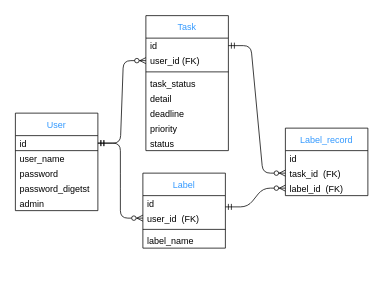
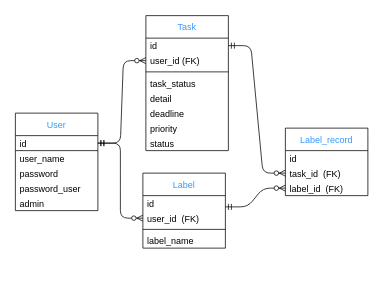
  <mxCell id="0" />
  <mxCell id="1" parent="0" />
  <mxCell id="2" value="" style="group" parent="1" vertex="1" connectable="0"><mxGeometry x="20" y="150" width="110" height="130" as="geometry" /></mxCell>
  <mxCell id="3" value="User" style="swimlane;fontStyle=0;childLayout=stackLayout;horizontal=1;startSize=30;horizontalStack=0;resizeParent=1;resizeParentMax=0;resizeLast=0;collapsible=1;marginBottom=0;align=center;fontSize=12;verticalAlign=middle;fontColor=#3399FF;" parent="2" vertex="1"><mxGeometry width="110" height="130" as="geometry" /></mxCell>
  <mxCell id="4" value="id" style="text;strokeColor=none;fillColor=none;spacingLeft=4;spacingRight=4;overflow=hidden;rotatable=0;points=[[0,0.5],[1,0.5]];portConstraint=eastwest;fontSize=12;verticalAlign=middle;" parent="3" vertex="1"><mxGeometry y="30" width="110" height="20" as="geometry" /></mxCell>
  <mxCell id="5" value="user_name" style="text;strokeColor=none;fillColor=none;spacingLeft=4;spacingRight=4;overflow=hidden;rotatable=0;points=[[0,0.5],[1,0.5]];portConstraint=eastwest;fontSize=12;verticalAlign=middle;" parent="3" vertex="1"><mxGeometry y="50" width="110" height="20" as="geometry" /></mxCell>
  <mxCell id="6" value="password" style="text;strokeColor=none;fillColor=none;spacingLeft=4;spacingRight=4;overflow=hidden;rotatable=0;points=[[0,0.5],[1,0.5]];portConstraint=eastwest;fontSize=12;verticalAlign=middle;" parent="3" vertex="1"><mxGeometry y="70" width="110" height="20" as="geometry" /></mxCell>
- <mxCell id="7" value="password_digetst" style="text;strokeColor=none;fillColor=none;spacingLeft=4;spacingRight=4;overflow=hidden;rotatable=0;points=[[0,0.5],[1,0.5]];portConstraint=eastwest;fontSize=12;verticalAlign=middle;" parent="3" vertex="1"><mxGeometry y="90" width="110" height="20" as="geometry" /></mxCell>
+ <mxCell id="7" value="password_user" style="text;strokeColor=none;fillColor=none;spacingLeft=4;spacingRight=4;overflow=hidden;rotatable=0;points=[[0,0.5],[1,0.5]];portConstraint=eastwest;fontSize=12;verticalAlign=middle;" parent="3" vertex="1"><mxGeometry y="90" width="110" height="20" as="geometry" /></mxCell>
  <mxCell id="8" value="admin" style="text;strokeColor=none;fillColor=none;spacingLeft=4;spacingRight=4;overflow=hidden;rotatable=0;points=[[0,0.5],[1,0.5]];portConstraint=eastwest;fontSize=12;verticalAlign=middle;" parent="3" vertex="1"><mxGeometry y="110" width="110" height="20" as="geometry" /></mxCell>
  <mxCell id="9" value="" style="line;strokeWidth=1;rotatable=0;dashed=0;labelPosition=right;align=left;verticalAlign=middle;spacingTop=0;spacingLeft=6;points=[];portConstraint=eastwest;fontSize=12;" parent="2" vertex="1"><mxGeometry y="45" width="110" height="10" as="geometry" /></mxCell>
  <mxCell id="10" value="" style="group" parent="1" vertex="1" connectable="0"><mxGeometry x="204" y="20" width="110" height="180" as="geometry" /></mxCell>
  <mxCell id="11" value="Task" style="swimlane;fontStyle=0;childLayout=stackLayout;horizontal=1;startSize=30;horizontalStack=0;resizeParent=1;resizeParentMax=0;resizeLast=0;collapsible=1;marginBottom=0;align=center;fontSize=12;verticalAlign=middle;fontColor=#3399FF;" parent="10" vertex="1"><mxGeometry x="-10" width="110" height="180" as="geometry"><mxRectangle width="60" height="30" as="alternateBounds" /></mxGeometry></mxCell>
  <mxCell id="12" value="id" style="text;strokeColor=none;fillColor=none;spacingLeft=4;spacingRight=4;overflow=hidden;rotatable=0;points=[[0,0.5],[1,0.5]];portConstraint=eastwest;fontSize=12;verticalAlign=middle;" parent="11" vertex="1"><mxGeometry y="30" width="110" height="20" as="geometry" /></mxCell>
  <mxCell id="13" value="user_id (FK)" style="text;strokeColor=none;fillColor=none;spacingLeft=4;spacingRight=4;overflow=hidden;rotatable=0;points=[[0,0.5],[1,0.5]];portConstraint=eastwest;fontSize=12;verticalAlign=middle;" parent="11" vertex="1"><mxGeometry y="50" width="110" height="20" as="geometry" /></mxCell>
  <mxCell id="14" value="" style="line;strokeWidth=1;rotatable=0;dashed=0;labelPosition=right;align=left;verticalAlign=middle;spacingTop=0;spacingLeft=6;points=[];portConstraint=eastwest;fontSize=12;" parent="11" vertex="1"><mxGeometry y="70" width="110" height="10" as="geometry" /></mxCell>
  <mxCell id="15" value="task_status" style="text;strokeColor=none;fillColor=none;spacingLeft=4;spacingRight=4;overflow=hidden;rotatable=0;points=[[0,0.5],[1,0.5]];portConstraint=eastwest;fontSize=12;verticalAlign=middle;" parent="11" vertex="1"><mxGeometry y="80" width="110" height="20" as="geometry" /></mxCell>
  <mxCell id="16" value="detail" style="text;strokeColor=none;fillColor=none;spacingLeft=4;spacingRight=4;overflow=hidden;rotatable=0;points=[[0,0.5],[1,0.5]];portConstraint=eastwest;fontSize=12;verticalAlign=middle;" parent="11" vertex="1"><mxGeometry y="100" width="110" height="20" as="geometry" /></mxCell>
  <mxCell id="17" value="deadline" style="text;strokeColor=none;fillColor=none;spacingLeft=4;spacingRight=4;overflow=hidden;rotatable=0;points=[[0,0.5],[1,0.5]];portConstraint=eastwest;fontSize=12;verticalAlign=middle;" parent="11" vertex="1"><mxGeometry y="120" width="110" height="20" as="geometry" /></mxCell>
  <mxCell id="18" value="priority" style="text;strokeColor=none;fillColor=none;spacingLeft=4;spacingRight=4;overflow=hidden;rotatable=0;points=[[0,0.5],[1,0.5]];portConstraint=eastwest;fontSize=12;verticalAlign=middle;" parent="11" vertex="1"><mxGeometry y="140" width="110" height="20" as="geometry" /></mxCell>
  <mxCell id="19" value="status" style="text;strokeColor=none;fillColor=none;spacingLeft=4;spacingRight=4;overflow=hidden;rotatable=0;points=[[0,0.5],[1,0.5]];portConstraint=eastwest;fontSize=12;verticalAlign=middle;" parent="11" vertex="1"><mxGeometry y="160" width="110" height="20" as="geometry" /></mxCell>
  <mxCell id="20" value="" style="group" parent="1" vertex="1" connectable="0"><mxGeometry x="190" y="230" width="110" height="130" as="geometry" /></mxCell>
  <mxCell id="21" value="Label" style="swimlane;fontStyle=0;childLayout=stackLayout;horizontal=1;startSize=30;horizontalStack=0;resizeParent=1;resizeParentMax=0;resizeLast=0;collapsible=1;marginBottom=0;align=center;fontSize=12;verticalAlign=middle;fontColor=#3399FF;" parent="20" vertex="1"><mxGeometry width="110" height="100" as="geometry" /></mxCell>
  <mxCell id="22" value="id" style="text;strokeColor=none;fillColor=none;spacingLeft=4;spacingRight=4;overflow=hidden;rotatable=0;points=[[0,0.5],[1,0.5]];portConstraint=eastwest;fontSize=12;verticalAlign=middle;" parent="21" vertex="1"><mxGeometry y="30" width="110" height="20" as="geometry" /></mxCell>
  <mxCell id="23" value="user_id  (FK)" style="text;strokeColor=none;fillColor=none;spacingLeft=4;spacingRight=4;overflow=hidden;rotatable=0;points=[[0,0.5],[1,0.5]];portConstraint=eastwest;fontSize=12;verticalAlign=middle;" parent="21" vertex="1"><mxGeometry y="50" width="110" height="20" as="geometry" /></mxCell>
  <mxCell id="24" value="" style="line;strokeWidth=1;rotatable=0;dashed=0;labelPosition=right;align=left;verticalAlign=middle;spacingTop=0;spacingLeft=6;points=[];portConstraint=eastwest;fontSize=12;" parent="21" vertex="1"><mxGeometry y="70" width="110" height="10" as="geometry" /></mxCell>
  <mxCell id="25" value="label_name" style="text;strokeColor=none;fillColor=none;spacingLeft=4;spacingRight=4;overflow=hidden;rotatable=0;points=[[0,0.5],[1,0.5]];portConstraint=eastwest;fontSize=12;verticalAlign=middle;" parent="21" vertex="1"><mxGeometry y="80" width="110" height="20" as="geometry" /></mxCell>
  <mxCell id="26" value="" style="group" parent="1" vertex="1" connectable="0"><mxGeometry x="380" y="170" width="110" height="130" as="geometry" /></mxCell>
  <mxCell id="27" value="Label_record" style="swimlane;fontStyle=0;childLayout=stackLayout;horizontal=1;startSize=30;horizontalStack=0;resizeParent=1;resizeParentMax=0;resizeLast=0;collapsible=1;marginBottom=0;align=center;fontSize=12;verticalAlign=middle;fontColor=#3399FF;" parent="26" vertex="1"><mxGeometry width="110" height="90" as="geometry" /></mxCell>
  <mxCell id="28" value="id" style="text;strokeColor=none;fillColor=none;spacingLeft=4;spacingRight=4;overflow=hidden;rotatable=0;points=[[0,0.5],[1,0.5]];portConstraint=eastwest;fontSize=12;verticalAlign=middle;" parent="27" vertex="1"><mxGeometry y="30" width="110" height="20" as="geometry" /></mxCell>
  <mxCell id="29" value="task_id  (FK)" style="text;strokeColor=none;fillColor=none;spacingLeft=4;spacingRight=4;overflow=hidden;rotatable=0;points=[[0,0.5],[1,0.5]];portConstraint=eastwest;fontSize=12;verticalAlign=middle;" parent="27" vertex="1"><mxGeometry y="50" width="110" height="20" as="geometry" /></mxCell>
  <mxCell id="30" value="label_id  (FK)" style="text;strokeColor=none;fillColor=none;spacingLeft=4;spacingRight=4;overflow=hidden;rotatable=0;points=[[0,0.5],[1,0.5]];portConstraint=eastwest;fontSize=12;verticalAlign=middle;" parent="27" vertex="1"><mxGeometry y="70" width="110" height="20" as="geometry" /></mxCell>
  <mxCell id="31" value="" style="edgeStyle=entityRelationEdgeStyle;fontSize=12;html=1;endArrow=ERzeroToMany;startArrow=ERmandOne;fontColor=#3399FF;exitX=1;exitY=0.5;exitDx=0;exitDy=0;" parent="1" source="4" target="23" edge="1"><mxGeometry width="100" height="100" relative="1" as="geometry"><mxPoint x="350" y="200" as="sourcePoint" /><mxPoint x="450" y="100" as="targetPoint" /></mxGeometry></mxCell>
  <mxCell id="32" value="" style="edgeStyle=entityRelationEdgeStyle;fontSize=12;html=1;endArrow=ERzeroToMany;startArrow=ERmandOne;fontColor=#3399FF;entryX=0;entryY=0.5;entryDx=0;entryDy=0;" parent="1" target="13" edge="1"><mxGeometry width="100" height="100" relative="1" as="geometry"><mxPoint x="130" y="190" as="sourcePoint" /><mxPoint x="450" y="100" as="targetPoint" /></mxGeometry></mxCell>
  <mxCell id="33" value="" style="edgeStyle=entityRelationEdgeStyle;fontSize=12;html=1;endArrow=ERzeroToMany;startArrow=ERmandOne;fontColor=#3399FF;entryX=0;entryY=0.5;entryDx=0;entryDy=0;exitX=1;exitY=0.5;exitDx=0;exitDy=0;" parent="1" source="12" target="29" edge="1"><mxGeometry width="100" height="100" relative="1" as="geometry"><mxPoint x="360" y="80" as="sourcePoint" /><mxPoint x="450" y="100" as="targetPoint" /></mxGeometry></mxCell>
  <mxCell id="34" value="" style="edgeStyle=entityRelationEdgeStyle;fontSize=12;html=1;endArrow=ERzeroToMany;startArrow=ERmandOne;fontColor=#3399FF;entryX=0;entryY=0.5;entryDx=0;entryDy=0;" parent="1" target="30" edge="1"><mxGeometry width="100" height="100" relative="1" as="geometry"><mxPoint x="300" y="275" as="sourcePoint" /><mxPoint x="450" y="100" as="targetPoint" /></mxGeometry></mxCell>
